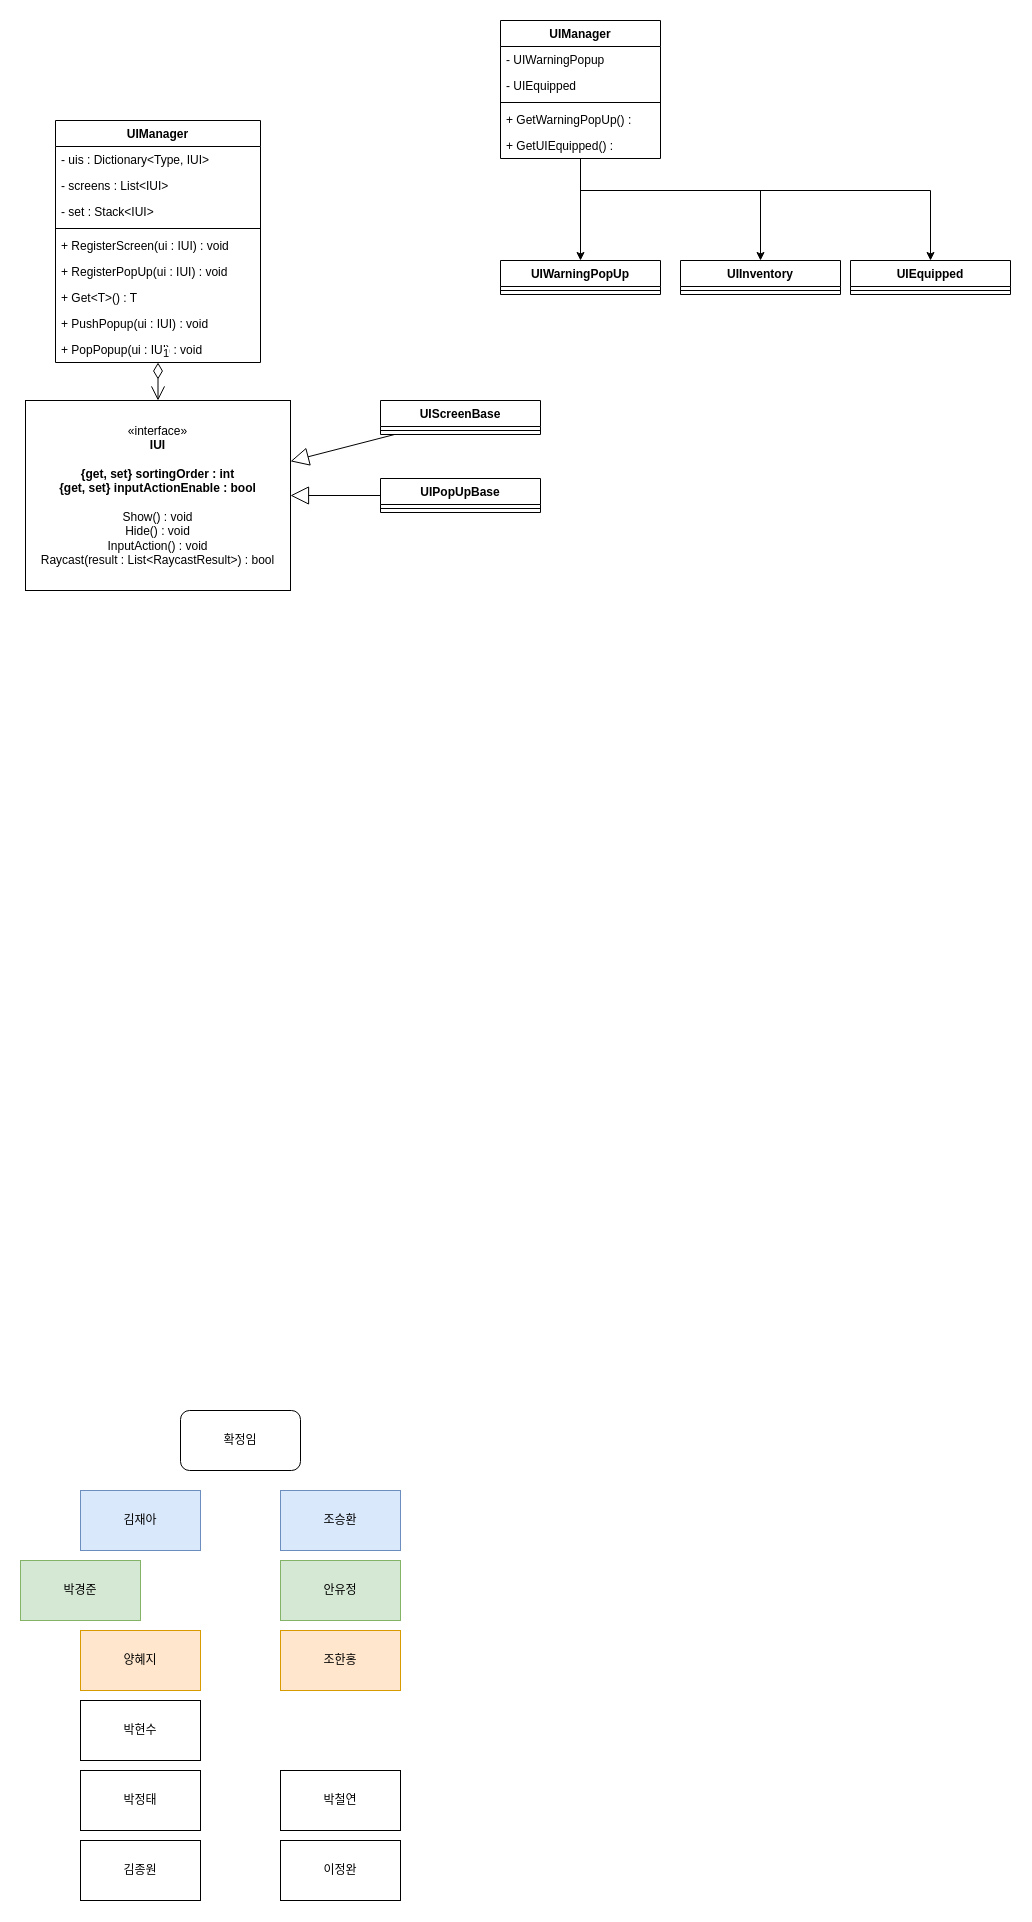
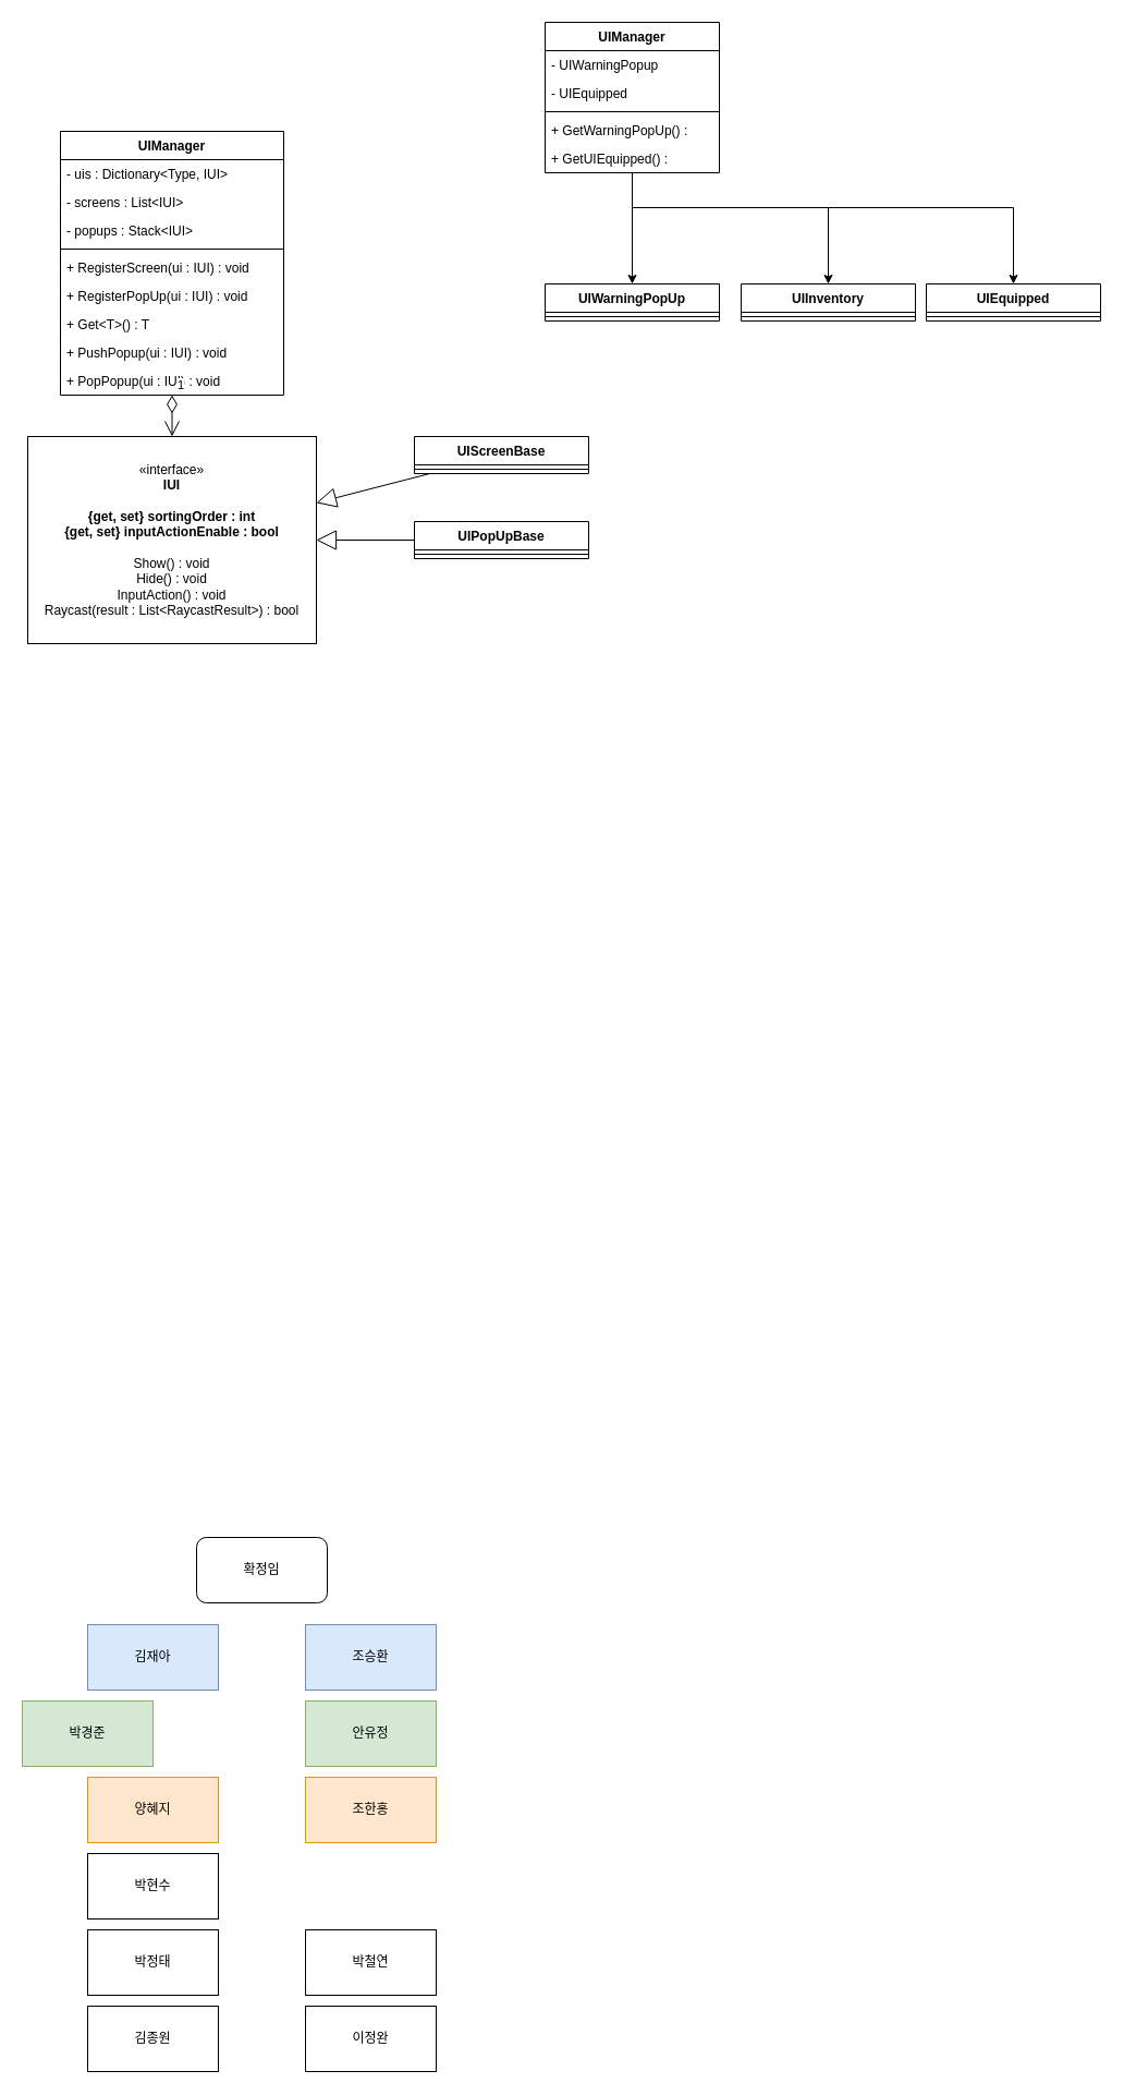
  <mxCell id="0" />
  <mxCell id="1" parent="0" />
  <mxCell id="2" value="김재아" style="rounded=0;whiteSpace=wrap;html=1;fillColor=#dae8fc;strokeColor=#6c8ebf;" vertex="1" parent="1"><mxGeometry x="80" y="1490" width="120" height="60" as="geometry" /></mxCell>
  <mxCell id="3" value="김종원" style="rounded=0;whiteSpace=wrap;html=1;" vertex="1" parent="1"><mxGeometry x="80" y="1840" width="120" height="60" as="geometry" /></mxCell>
  <mxCell id="4" value="박정태" style="rounded=0;whiteSpace=wrap;html=1;" vertex="1" parent="1"><mxGeometry x="80" y="1770" width="120" height="60" as="geometry" /></mxCell>
  <mxCell id="5" value="박경준" style="rounded=0;whiteSpace=wrap;html=1;fillColor=#d5e8d4;strokeColor=#82b366;" vertex="1" parent="1"><mxGeometry x="20" y="1560" width="120" height="60" as="geometry" /></mxCell>
  <mxCell id="6" value="조한홍" style="rounded=0;whiteSpace=wrap;html=1;fillColor=#ffe6cc;strokeColor=#d79b00;" vertex="1" parent="1"><mxGeometry x="280" y="1630" width="120" height="60" as="geometry" /></mxCell>
  <mxCell id="7" value="조승환" style="rounded=0;whiteSpace=wrap;html=1;fillColor=#dae8fc;strokeColor=#6c8ebf;" vertex="1" parent="1"><mxGeometry x="280" y="1490" width="120" height="60" as="geometry" /></mxCell>
  <mxCell id="8" value="박현수" style="rounded=0;whiteSpace=wrap;html=1;" vertex="1" parent="1"><mxGeometry x="80" y="1700" width="120" height="60" as="geometry" /></mxCell>
  <mxCell id="9" value="박철연" style="rounded=0;whiteSpace=wrap;html=1;" vertex="1" parent="1"><mxGeometry x="280" y="1770" width="120" height="60" as="geometry" /></mxCell>
  <mxCell id="10" value="양혜지" style="rounded=0;whiteSpace=wrap;html=1;fillColor=#ffe6cc;strokeColor=#d79b00;" vertex="1" parent="1"><mxGeometry x="80" y="1630" width="120" height="60" as="geometry" /></mxCell>
  <mxCell id="11" value="안유정" style="rounded=0;whiteSpace=wrap;html=1;fillColor=#d5e8d4;strokeColor=#82b366;" vertex="1" parent="1"><mxGeometry x="280" y="1560" width="120" height="60" as="geometry" /></mxCell>
  <mxCell id="12" value="이정완" style="rounded=0;whiteSpace=wrap;html=1;" vertex="1" parent="1"><mxGeometry x="280" y="1840" width="120" height="60" as="geometry" /></mxCell>
  <mxCell id="13" value="확정임" style="rounded=1;whiteSpace=wrap;html=1;" vertex="1" parent="1"><mxGeometry x="180" y="1410" width="120" height="60" as="geometry" /></mxCell>
  <mxCell id="14" value="«interface»&lt;br&gt;&lt;b&gt;IUI&lt;/b&gt;&lt;div&gt;&lt;b&gt;&lt;br&gt;&lt;/b&gt;&lt;/div&gt;&lt;div&gt;&lt;b&gt;{get, set} sortingOrder : int&lt;/b&gt;&lt;/div&gt;&lt;div&gt;&lt;b&gt;{get, set} inputActionEnable : bool&lt;/b&gt;&lt;/div&gt;&lt;div&gt;&lt;b&gt;&lt;br&gt;&lt;/b&gt;&lt;/div&gt;&lt;div&gt;Show() : void&lt;/div&gt;&lt;div&gt;Hide() : void&lt;/div&gt;&lt;div&gt;InputAction() : void&lt;/div&gt;&lt;div&gt;Raycast(result : List&amp;lt;RaycastResult&amp;gt;) : bool&lt;/div&gt;" style="html=1;whiteSpace=wrap;" vertex="1" parent="1"><mxGeometry x="25" y="400" width="265" height="190" as="geometry" /></mxCell>
  <mxCell id="15" value="UIScreenBase" style="swimlane;fontStyle=1;align=center;verticalAlign=top;childLayout=stackLayout;horizontal=1;startSize=26;horizontalStack=0;resizeParent=1;resizeParentMax=0;resizeLast=0;collapsible=1;marginBottom=0;whiteSpace=wrap;html=1;" vertex="1" parent="1"><mxGeometry x="380" y="400" width="160" height="34" as="geometry" /></mxCell>
  <mxCell id="16" value="" style="line;strokeWidth=1;fillColor=none;align=left;verticalAlign=middle;spacingTop=-1;spacingLeft=3;spacingRight=3;rotatable=0;labelPosition=right;points=[];portConstraint=eastwest;strokeColor=inherit;" vertex="1" parent="15"><mxGeometry y="26" width="160" height="8" as="geometry" /></mxCell>
  <mxCell id="17" value="" style="endArrow=block;endSize=16;endFill=0;html=1;rounded=0;" edge="1" parent="1" source="15" target="14"><mxGeometry width="160" relative="1" as="geometry"><mxPoint x="350" y="550" as="sourcePoint" /><mxPoint x="510" y="550" as="targetPoint" /></mxGeometry></mxCell>
  <mxCell id="18" value="UIPopUpBase" style="swimlane;fontStyle=1;align=center;verticalAlign=top;childLayout=stackLayout;horizontal=1;startSize=26;horizontalStack=0;resizeParent=1;resizeParentMax=0;resizeLast=0;collapsible=1;marginBottom=0;whiteSpace=wrap;html=1;" vertex="1" parent="1"><mxGeometry x="380" y="478" width="160" height="34" as="geometry" /></mxCell>
  <mxCell id="19" value="" style="line;strokeWidth=1;fillColor=none;align=left;verticalAlign=middle;spacingTop=-1;spacingLeft=3;spacingRight=3;rotatable=0;labelPosition=right;points=[];portConstraint=eastwest;strokeColor=inherit;" vertex="1" parent="18"><mxGeometry y="26" width="160" height="8" as="geometry" /></mxCell>
  <mxCell id="20" value="" style="endArrow=block;endSize=16;endFill=0;html=1;rounded=0;" edge="1" parent="1" source="18" target="14"><mxGeometry width="160" relative="1" as="geometry"><mxPoint x="404" y="444" as="sourcePoint" /><mxPoint x="300" y="471" as="targetPoint" /></mxGeometry></mxCell>
  <mxCell id="21" value="UIManager" style="swimlane;fontStyle=1;align=center;verticalAlign=top;childLayout=stackLayout;horizontal=1;startSize=26;horizontalStack=0;resizeParent=1;resizeParentMax=0;resizeLast=0;collapsible=1;marginBottom=0;whiteSpace=wrap;html=1;" vertex="1" parent="1"><mxGeometry x="55" y="120" width="205" height="242" as="geometry" /></mxCell>
  <mxCell id="22" value="- uis : Dictionary&amp;lt;Type, IUI&amp;gt;" style="text;strokeColor=none;fillColor=none;align=left;verticalAlign=top;spacingLeft=4;spacingRight=4;overflow=hidden;rotatable=0;points=[[0,0.5],[1,0.5]];portConstraint=eastwest;whiteSpace=wrap;html=1;" vertex="1" parent="21"><mxGeometry y="26" width="205" height="26" as="geometry" /></mxCell>
  <mxCell id="23" value="- screens : List&amp;lt;IUI&amp;gt;" style="text;strokeColor=none;fillColor=none;align=left;verticalAlign=top;spacingLeft=4;spacingRight=4;overflow=hidden;rotatable=0;points=[[0,0.5],[1,0.5]];portConstraint=eastwest;whiteSpace=wrap;html=1;" vertex="1" parent="21"><mxGeometry y="52" width="205" height="26" as="geometry" /></mxCell>
- <mxCell id="24" value="- set : Stack&amp;lt;IUI&amp;gt;" style="text;strokeColor=none;fillColor=none;align=left;verticalAlign=top;spacingLeft=4;spacingRight=4;overflow=hidden;rotatable=0;points=[[0,0.5],[1,0.5]];portConstraint=eastwest;whiteSpace=wrap;html=1;" vertex="1" parent="21"><mxGeometry y="78" width="205" height="26" as="geometry" /></mxCell>
+ <mxCell id="24" value="- popups : Stack&amp;lt;IUI&amp;gt;" style="text;strokeColor=none;fillColor=none;align=left;verticalAlign=top;spacingLeft=4;spacingRight=4;overflow=hidden;rotatable=0;points=[[0,0.5],[1,0.5]];portConstraint=eastwest;whiteSpace=wrap;html=1;" vertex="1" parent="21"><mxGeometry y="78" width="205" height="26" as="geometry" /></mxCell>
  <mxCell id="25" value="" style="line;strokeWidth=1;fillColor=none;align=left;verticalAlign=middle;spacingTop=-1;spacingLeft=3;spacingRight=3;rotatable=0;labelPosition=right;points=[];portConstraint=eastwest;strokeColor=inherit;" vertex="1" parent="21"><mxGeometry y="104" width="205" height="8" as="geometry" /></mxCell>
  <mxCell id="26" value="+ RegisterScreen(ui : IUI) : void" style="text;strokeColor=none;fillColor=none;align=left;verticalAlign=top;spacingLeft=4;spacingRight=4;overflow=hidden;rotatable=0;points=[[0,0.5],[1,0.5]];portConstraint=eastwest;whiteSpace=wrap;html=1;" vertex="1" parent="21"><mxGeometry y="112" width="205" height="26" as="geometry" /></mxCell>
  <mxCell id="27" value="+ RegisterPopUp(ui : IUI) : void" style="text;strokeColor=none;fillColor=none;align=left;verticalAlign=top;spacingLeft=4;spacingRight=4;overflow=hidden;rotatable=0;points=[[0,0.5],[1,0.5]];portConstraint=eastwest;whiteSpace=wrap;html=1;" vertex="1" parent="21"><mxGeometry y="138" width="205" height="26" as="geometry" /></mxCell>
  <mxCell id="28" value="+ Get&amp;lt;T&amp;gt;() : T" style="text;strokeColor=none;fillColor=none;align=left;verticalAlign=top;spacingLeft=4;spacingRight=4;overflow=hidden;rotatable=0;points=[[0,0.5],[1,0.5]];portConstraint=eastwest;whiteSpace=wrap;html=1;" vertex="1" parent="21"><mxGeometry y="164" width="205" height="26" as="geometry" /></mxCell>
  <mxCell id="29" value="+ PushPopup(ui : IUI) : void" style="text;strokeColor=none;fillColor=none;align=left;verticalAlign=top;spacingLeft=4;spacingRight=4;overflow=hidden;rotatable=0;points=[[0,0.5],[1,0.5]];portConstraint=eastwest;whiteSpace=wrap;html=1;" vertex="1" parent="21"><mxGeometry y="190" width="205" height="26" as="geometry" /></mxCell>
  <mxCell id="30" value="+ PopPopup(ui : IUI) : void" style="text;strokeColor=none;fillColor=none;align=left;verticalAlign=top;spacingLeft=4;spacingRight=4;overflow=hidden;rotatable=0;points=[[0,0.5],[1,0.5]];portConstraint=eastwest;whiteSpace=wrap;html=1;" vertex="1" parent="21"><mxGeometry y="216" width="205" height="26" as="geometry" /></mxCell>
  <mxCell id="31" value="1" style="endArrow=open;html=1;endSize=12;startArrow=diamondThin;startSize=14;startFill=0;edgeStyle=orthogonalEdgeStyle;align=left;verticalAlign=bottom;rounded=0;" edge="1" parent="1" source="21" target="14"><mxGeometry x="-1" y="3" relative="1" as="geometry"><mxPoint x="260" y="370" as="sourcePoint" /><mxPoint x="420" y="370" as="targetPoint" /></mxGeometry></mxCell>
  <mxCell id="32" value="UIWarningPopUp" style="swimlane;fontStyle=1;align=center;verticalAlign=top;childLayout=stackLayout;horizontal=1;startSize=26;horizontalStack=0;resizeParent=1;resizeParentMax=0;resizeLast=0;collapsible=1;marginBottom=0;whiteSpace=wrap;html=1;" vertex="1" parent="1"><mxGeometry x="500" y="260" width="160" height="34" as="geometry" /></mxCell>
  <mxCell id="33" value="" style="line;strokeWidth=1;fillColor=none;align=left;verticalAlign=middle;spacingTop=-1;spacingLeft=3;spacingRight=3;rotatable=0;labelPosition=right;points=[];portConstraint=eastwest;strokeColor=inherit;" vertex="1" parent="32"><mxGeometry y="26" width="160" height="8" as="geometry" /></mxCell>
  <mxCell id="34" value="UIInventory" style="swimlane;fontStyle=1;align=center;verticalAlign=top;childLayout=stackLayout;horizontal=1;startSize=26;horizontalStack=0;resizeParent=1;resizeParentMax=0;resizeLast=0;collapsible=1;marginBottom=0;whiteSpace=wrap;html=1;" vertex="1" parent="1"><mxGeometry x="680" y="260" width="160" height="34" as="geometry" /></mxCell>
  <mxCell id="35" value="" style="line;strokeWidth=1;fillColor=none;align=left;verticalAlign=middle;spacingTop=-1;spacingLeft=3;spacingRight=3;rotatable=0;labelPosition=right;points=[];portConstraint=eastwest;strokeColor=inherit;" vertex="1" parent="34"><mxGeometry y="26" width="160" height="8" as="geometry" /></mxCell>
  <mxCell id="36" style="edgeStyle=orthogonalEdgeStyle;rounded=0;orthogonalLoop=1;jettySize=auto;html=1;" edge="1" parent="1" source="39" target="32"><mxGeometry relative="1" as="geometry" /></mxCell>
  <mxCell id="37" style="edgeStyle=orthogonalEdgeStyle;rounded=0;orthogonalLoop=1;jettySize=auto;html=1;" edge="1" parent="1" source="39" target="34"><mxGeometry relative="1" as="geometry"><Array as="points"><mxPoint x="580" y="190" /><mxPoint x="760" y="190" /></Array></mxGeometry></mxCell>
  <mxCell id="38" style="edgeStyle=orthogonalEdgeStyle;rounded=0;orthogonalLoop=1;jettySize=auto;html=1;" edge="1" parent="1" source="39" target="45"><mxGeometry relative="1" as="geometry"><Array as="points"><mxPoint x="580" y="190" /><mxPoint x="930" y="190" /></Array></mxGeometry></mxCell>
  <mxCell id="39" value="UIManager" style="swimlane;fontStyle=1;align=center;verticalAlign=top;childLayout=stackLayout;horizontal=1;startSize=26;horizontalStack=0;resizeParent=1;resizeParentMax=0;resizeLast=0;collapsible=1;marginBottom=0;whiteSpace=wrap;html=1;" vertex="1" parent="1"><mxGeometry x="500" y="20" width="160" height="138" as="geometry" /></mxCell>
  <mxCell id="40" value="- UIWarningPopup" style="text;strokeColor=none;fillColor=none;align=left;verticalAlign=top;spacingLeft=4;spacingRight=4;overflow=hidden;rotatable=0;points=[[0,0.5],[1,0.5]];portConstraint=eastwest;whiteSpace=wrap;html=1;" vertex="1" parent="39"><mxGeometry y="26" width="160" height="26" as="geometry" /></mxCell>
  <mxCell id="41" value="- UIEquipped" style="text;strokeColor=none;fillColor=none;align=left;verticalAlign=top;spacingLeft=4;spacingRight=4;overflow=hidden;rotatable=0;points=[[0,0.5],[1,0.5]];portConstraint=eastwest;whiteSpace=wrap;html=1;" vertex="1" parent="39"><mxGeometry y="52" width="160" height="26" as="geometry" /></mxCell>
  <mxCell id="42" value="" style="line;strokeWidth=1;fillColor=none;align=left;verticalAlign=middle;spacingTop=-1;spacingLeft=3;spacingRight=3;rotatable=0;labelPosition=right;points=[];portConstraint=eastwest;strokeColor=inherit;" vertex="1" parent="39"><mxGeometry y="78" width="160" height="8" as="geometry" /></mxCell>
  <mxCell id="43" value="+ GetWarningPopUp() :&amp;nbsp;" style="text;strokeColor=none;fillColor=none;align=left;verticalAlign=top;spacingLeft=4;spacingRight=4;overflow=hidden;rotatable=0;points=[[0,0.5],[1,0.5]];portConstraint=eastwest;whiteSpace=wrap;html=1;" vertex="1" parent="39"><mxGeometry y="86" width="160" height="26" as="geometry" /></mxCell>
  <mxCell id="44" value="+ GetUIEquipped() :" style="text;strokeColor=none;fillColor=none;align=left;verticalAlign=top;spacingLeft=4;spacingRight=4;overflow=hidden;rotatable=0;points=[[0,0.5],[1,0.5]];portConstraint=eastwest;whiteSpace=wrap;html=1;" vertex="1" parent="39"><mxGeometry y="112" width="160" height="26" as="geometry" /></mxCell>
  <mxCell id="45" value="UIEquipped" style="swimlane;fontStyle=1;align=center;verticalAlign=top;childLayout=stackLayout;horizontal=1;startSize=26;horizontalStack=0;resizeParent=1;resizeParentMax=0;resizeLast=0;collapsible=1;marginBottom=0;whiteSpace=wrap;html=1;" vertex="1" parent="1"><mxGeometry x="850" y="260" width="160" height="34" as="geometry" /></mxCell>
  <mxCell id="46" value="" style="line;strokeWidth=1;fillColor=none;align=left;verticalAlign=middle;spacingTop=-1;spacingLeft=3;spacingRight=3;rotatable=0;labelPosition=right;points=[];portConstraint=eastwest;strokeColor=inherit;" vertex="1" parent="45"><mxGeometry y="26" width="160" height="8" as="geometry" /></mxCell>
